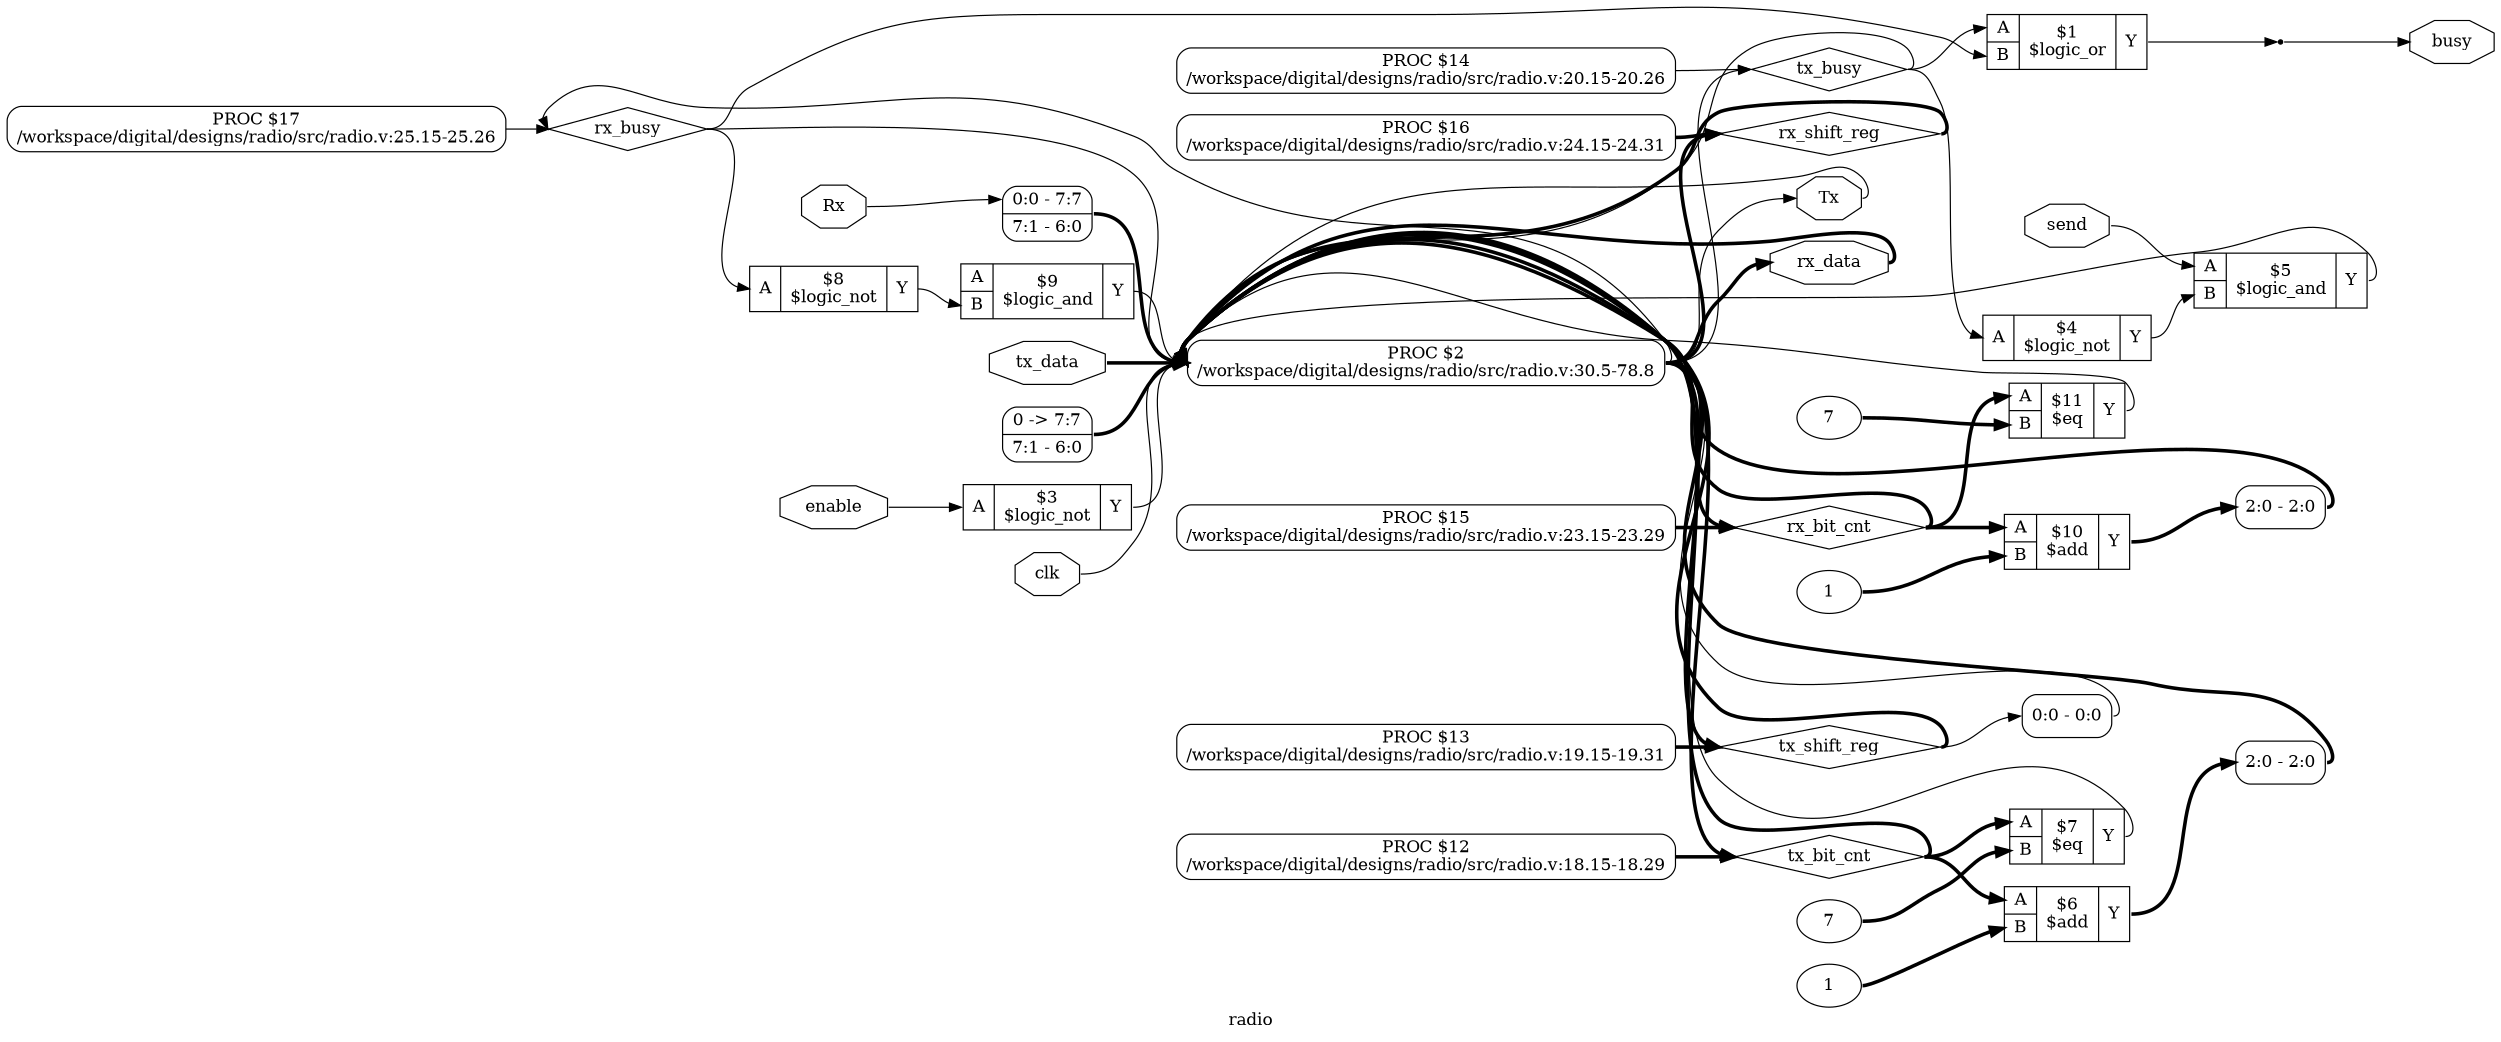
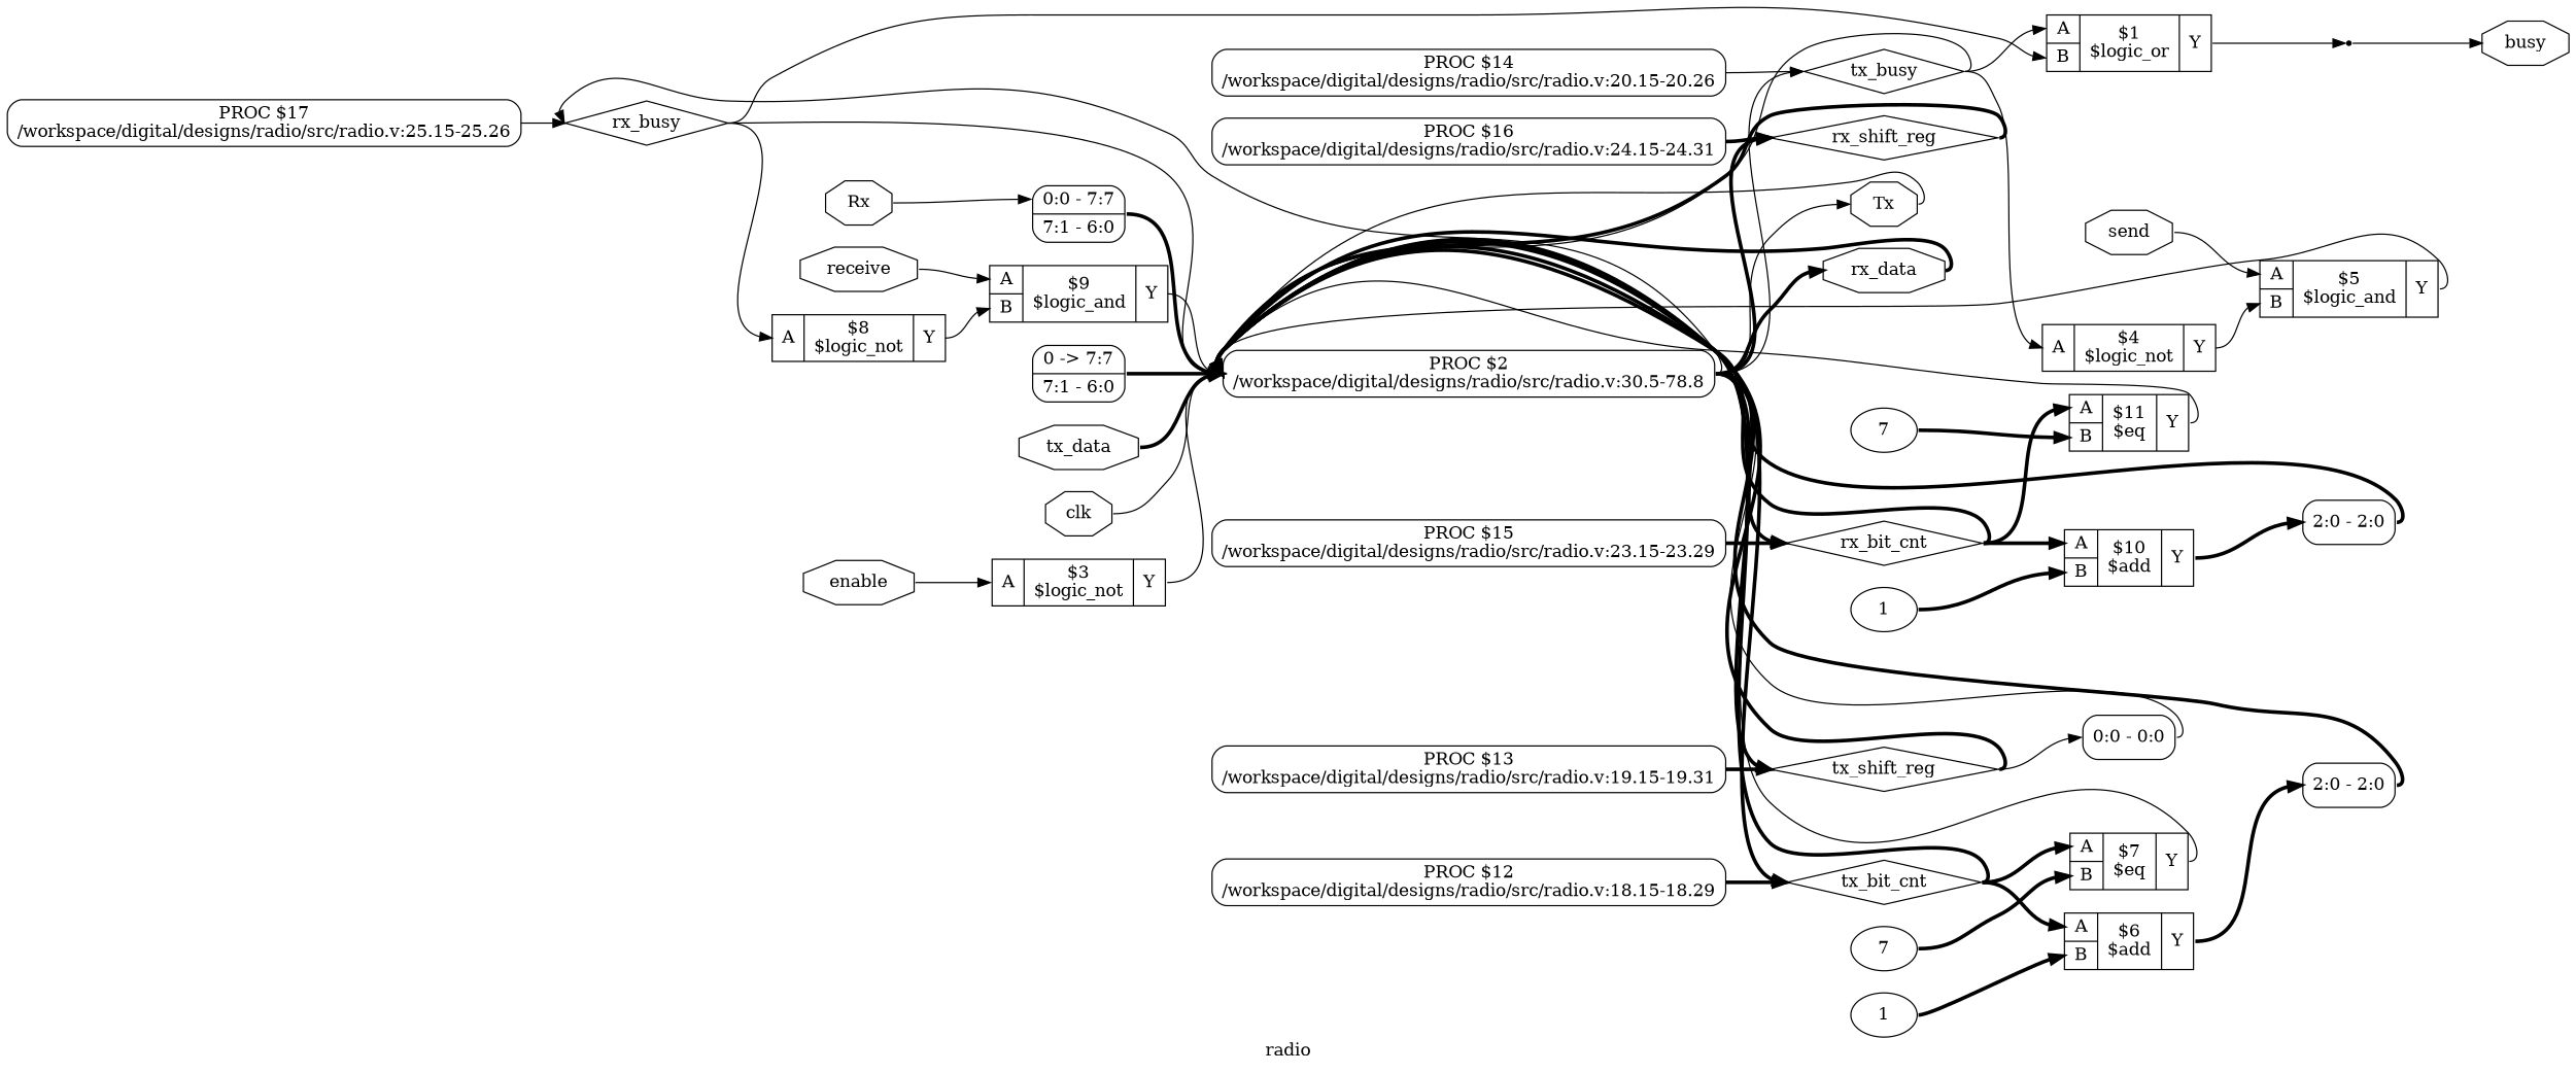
  digraph {
    label=radio
    rankdir=LR
    remincross=true
    node [shape=record]
    edge [color=black fontcolor=black headport=w tailport=e style="setlinewidth(3)"]
    n1 [color=black fontcolor=black label=rx_busy shape=diamond]
    n2 [label="{{<p40> A}|$8\n$logic_not|{<p42> Y}}"]
    n3 [label="{{<p40> A|<p41> B}|$1\n$logic_or|{<p42> Y}}"]
    n4 [label="PROC $2\n/workspace/digital/designs/radio/src/radio.v:30.5-78.8" shape=box style=rounded]
    n5 [label="{{<p40> A|<p41> B}|$9\n$logic_and|{<p42> Y}}"]
    x16 [shape=point]
    n7 [color=black fontcolor=black label=rx_shift_reg shape=diamond]
    n8 [color=black fontcolor=black label=rx_bit_cnt shape=diamond]
    n9 [color=black fontcolor=black label=tx_busy shape=diamond]
    n10 [color=black fontcolor=black label=tx_shift_reg shape=diamond]
    n11 [color=black fontcolor=black label=tx_bit_cnt shape=diamond]
    n12 [color=black fontcolor=black label=Tx shape=octagon]
    n13 [color=black fontcolor=black label=rx_data shape=octagon]
    n14 [color=black fontcolor=black label="<s1> 0:0 - 7:7 |<s0> 7:1 - 6:0 " style=rounded]
    n15 [label="{{<p40> A|<p41> B}|$11\n$eq|{<p42> Y}}"]
    n16 [label="{{<p40> A|<p41> B}|$10\n$add|{<p42> Y}}"]
    n17 [color=black fontcolor=black label="<s0> 2:0 - 2:0 " style=rounded]
    n18 [label="{{<p40> A}|$4\n$logic_not|{<p42> Y}}"]
    n19 [label="{{<p40> A|<p41> B}|$5\n$logic_and|{<p42> Y}}"]
    n20 [color=black fontcolor=black label="<s0> 0:0 - 0:0 " style=rounded]
    n21 [color=black fontcolor=black label="0 -&gt; 7:7 |<s0> 7:1 - 6:0 " style=rounded]
    n22 [label="{{<p40> A|<p41> B}|$7\n$eq|{<p42> Y}}"]
    n23 [label="{{<p40> A|<p41> B}|$6\n$add|{<p42> Y}}"]
    n24 [color=black fontcolor=black label="<s0> 2:0 - 2:0 " style=rounded]
    n25 [color=black fontcolor=black label=Rx shape=octagon]
    n26 [color=black fontcolor=black label=tx_data shape=octagon]
+   n27 [color=black fontcolor=black label=receive shape=octagon]
    n28 [color=black fontcolor=black label=busy shape=octagon]
    n29 [color=black fontcolor=black label=send shape=octagon]
    n30 [color=black fontcolor=black label=enable shape=octagon]
    n31 [label="{{<p40> A}|$3\n$logic_not|{<p42> Y}}"]
    n32 [color=black fontcolor=black label=clk shape=octagon]
    n33 [label=7 shape=""]
    n34 [label=1 shape=""]
    n35 [label=7 shape=""]
    n36 [label=1 shape=""]
    n37 [label="PROC $17\n/workspace/digital/designs/radio/src/radio.v:25.15-25.26" shape=box style=rounded]
    n38 [label="PROC $16\n/workspace/digital/designs/radio/src/radio.v:24.15-24.31" shape=box style=rounded]
    n39 [label="PROC $15\n/workspace/digital/designs/radio/src/radio.v:23.15-23.29" shape=box style=rounded]
    n40 [label="PROC $14\n/workspace/digital/designs/radio/src/radio.v:20.15-20.26" shape=box style=rounded]
    n41 [label="PROC $13\n/workspace/digital/designs/radio/src/radio.v:19.15-19.31" shape=box style=rounded]
    n42 [label="PROC $12\n/workspace/digital/designs/radio/src/radio.v:18.15-18.29" shape=box style=rounded]
    n1 -> n2 [headport="p40:w" style=""]
    n1 -> n3 [headport="p41:w" style=""]
    n1 -> n4 [style=""]
    n2 -> n5 [headport="p41:w" tailport="p42:e" style=""]
    n3 -> x16 [tailport="p42:e" style=""]
    n4 -> n1 [style=""]
    n4 -> n7
    n4 -> n8
    n4 -> n9 [style=""]
    n4 -> n10
    n4 -> n11
    n4 -> n12 [style=""]
    n4 -> n13
    n5 -> n4 [tailport="p42:e" style=""]
    x16 -> n28 [style=""]
    n7 -> n4
    n8 -> n4
    n8 -> n15 [headport="p40:w"]
    n8 -> n16 [headport="p40:w"]
    n9 -> n3 [headport="p40:w" style=""]
    n9 -> n4 [style=""]
    n9 -> n18 [headport="p40:w" style=""]
    n10 -> n4
    n10 -> n20 [headport="s0:w" style=""]
    n11 -> n4
    n11 -> n22 [headport="p40:w"]
    n11 -> n23 [headport="p40:w"]
    n12 -> n4 [style=""]
    n13 -> n4
    n14 -> n4
    n15 -> n4 [tailport="p42:e" style=""]
    n16 -> n17 [headport="s0:w" tailport="p42:e"]
    n17 -> n4
    n18 -> n19 [headport="p41:w" tailport="p42:e" style=""]
    n19 -> n4 [tailport="p42:e" style=""]
    n20 -> n4 [style=""]
    n21 -> n4
    n22 -> n4 [tailport="p42:e" style=""]
    n23 -> n24 [headport="s0:w" tailport="p42:e"]
    n24 -> n4
    n25 -> n14 [headport="s1:w" style=""]
    n26 -> n4
+   n27 -> n5 [headport="p40:w" style=""]
    n29 -> n19 [headport="p40:w" style=""]
    n30 -> n31 [headport="p40:w" style=""]
    n31 -> n4 [tailport="p42:e" style=""]
    n32 -> n4 [style=""]
    n33 -> n15 [headport="p41:w"]
    n34 -> n16 [headport="p41:w"]
    n35 -> n22 [headport="p41:w"]
    n36 -> n23 [headport="p41:w"]
    n37 -> n1 [style=""]
    n38 -> n7
    n39 -> n8
    n40 -> n9 [style=""]
    n41 -> n10
    n42 -> n11
  }
